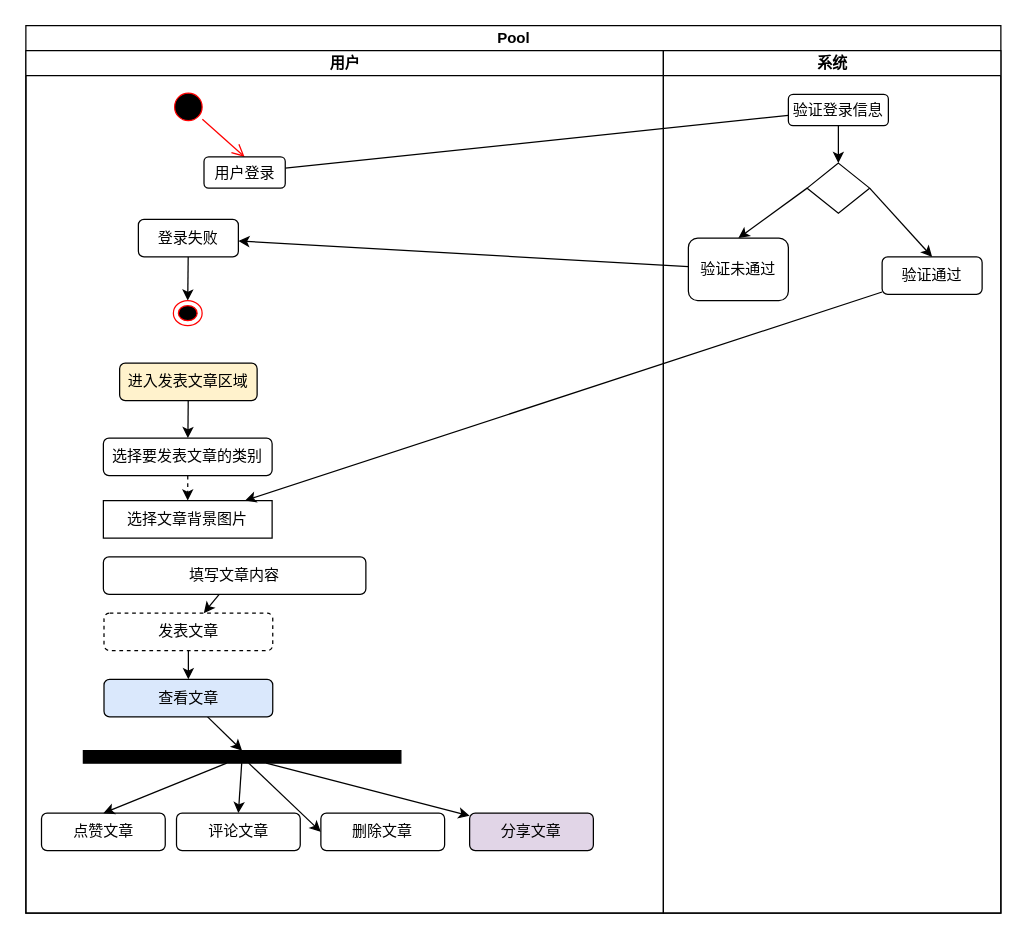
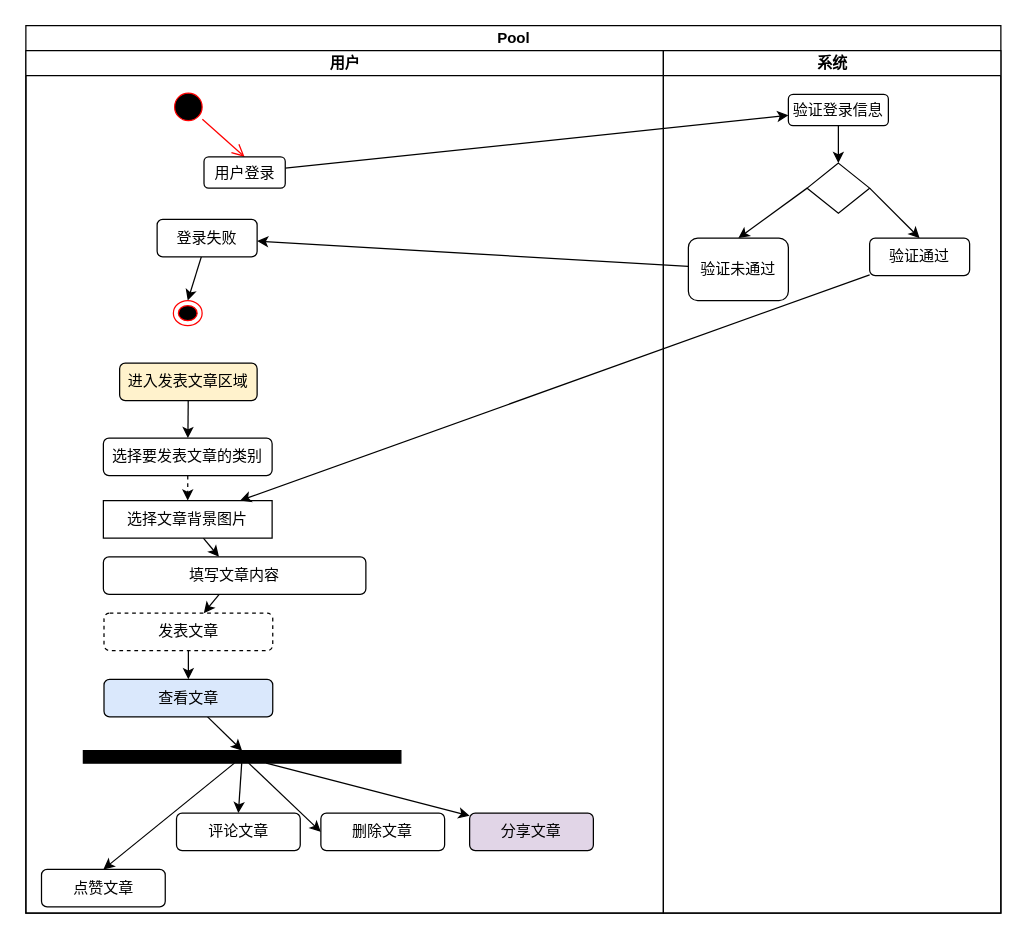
  <mxCell id="0" />
  <mxCell id="1" parent="0" />
  <mxCell id="2" value="Pool" style="swimlane;html=1;childLayout=stackLayout;resizeParent=1;resizeParentMax=0;startSize=20;" vertex="1" parent="1"><mxGeometry x="20" y="20" width="780" height="710" as="geometry" /></mxCell>
- <mxCell id="3" value="" style="edgeStyle=none;rounded=0;orthogonalLoop=1;jettySize=auto;html=1;endArrow=none;" edge="1" parent="2" source="7" target="34"><mxGeometry relative="1" as="geometry" /></mxCell>
+ <mxCell id="3" value="" style="edgeStyle=none;rounded=0;orthogonalLoop=1;jettySize=auto;html=1;" edge="1" parent="2" source="7" target="34"><mxGeometry relative="1" as="geometry" /></mxCell>
  <mxCell id="4" value="用户" style="swimlane;html=1;startSize=20;" vertex="1" parent="2"><mxGeometry y="20" width="510" height="690" as="geometry" /></mxCell>
  <mxCell id="5" value="" style="ellipse;html=1;shape=startState;fillColor=#000000;strokeColor=#ff0000;" vertex="1" parent="4"><mxGeometry x="115" y="30" width="30" height="30" as="geometry" /></mxCell>
  <mxCell id="6" value="" style="html=1;verticalAlign=bottom;endArrow=open;endSize=8;strokeColor=#ff0000;entryX=0.5;entryY=0;entryDx=0;entryDy=0;" edge="1" parent="4" source="5" target="7"><mxGeometry relative="1" as="geometry"><mxPoint x="130" y="120" as="targetPoint" /></mxGeometry></mxCell>
  <mxCell id="7" value="用户登录" style="rounded=1;whiteSpace=wrap;html=1;" vertex="1" parent="4"><mxGeometry x="142.5" y="85" width="65" height="25" as="geometry" /></mxCell>
  <mxCell id="8" style="edgeStyle=none;rounded=0;orthogonalLoop=1;jettySize=auto;html=1;entryX=0.5;entryY=0;entryDx=0;entryDy=0;" edge="1" parent="4" source="9" target="10"><mxGeometry relative="1" as="geometry" /></mxCell>
- <mxCell id="9" value="登录失败" style="rounded=1;whiteSpace=wrap;html=1;" vertex="1" parent="4"><mxGeometry x="90" y="135" width="80" height="30" as="geometry" /></mxCell>
+ <mxCell id="9" value="登录失败" style="rounded=1;whiteSpace=wrap;html=1;" vertex="1" parent="4"><mxGeometry x="105" y="135" width="80" height="30" as="geometry" /></mxCell>
  <mxCell id="10" value="" style="ellipse;html=1;shape=endState;fillColor=#000000;strokeColor=#ff0000;" vertex="1" parent="4"><mxGeometry x="118" y="200" width="23" height="20" as="geometry" /></mxCell>
  <mxCell id="11" value="" style="edgeStyle=none;rounded=0;orthogonalLoop=1;jettySize=auto;html=1;" edge="1" parent="4" source="12" target="14"><mxGeometry relative="1" as="geometry" /></mxCell>
  <mxCell id="12" value="进入发表文章区域" style="rounded=1;whiteSpace=wrap;html=1;fillColor=#fff2cc;" vertex="1" parent="4"><mxGeometry x="75" y="250" width="110" height="30" as="geometry" /></mxCell>
  <mxCell id="13" value="" style="edgeStyle=none;rounded=0;orthogonalLoop=1;jettySize=auto;html=1;dashed=1;" edge="1" parent="4" source="14" target="16"><mxGeometry relative="1" as="geometry" /></mxCell>
  <mxCell id="14" value="选择要发表文章的类别" style="rounded=1;whiteSpace=wrap;html=1;" vertex="1" parent="4"><mxGeometry x="62" y="310" width="135" height="30" as="geometry" /></mxCell>
+ <mxCell id="15" value="" style="edgeStyle=none;rounded=0;orthogonalLoop=1;jettySize=auto;html=1;" edge="1" parent="4" source="16" target="18"><mxGeometry relative="1" as="geometry" /></mxCell>
  <mxCell id="16" value="选择文章背景图片" style="whiteSpace=wrap;html=1;rounded=0;" vertex="1" parent="4"><mxGeometry x="62" y="360" width="135" height="30" as="geometry" /></mxCell>
  <mxCell id="17" value="" style="edgeStyle=none;rounded=0;orthogonalLoop=1;jettySize=auto;html=1;" edge="1" parent="4" source="18" target="20"><mxGeometry relative="1" as="geometry" /></mxCell>
  <mxCell id="18" value="填写文章内容" style="rounded=1;whiteSpace=wrap;html=1;" vertex="1" parent="4"><mxGeometry x="62" y="405" width="210" height="30" as="geometry" /></mxCell>
  <mxCell id="19" value="" style="edgeStyle=none;rounded=0;orthogonalLoop=1;jettySize=auto;html=1;" edge="1" parent="4" source="20" target="22"><mxGeometry relative="1" as="geometry" /></mxCell>
  <mxCell id="20" value="发表文章" style="rounded=1;whiteSpace=wrap;html=1;dashed=1;" vertex="1" parent="4"><mxGeometry x="62.5" y="450" width="135" height="30" as="geometry" /></mxCell>
  <mxCell id="21" style="edgeStyle=none;rounded=0;orthogonalLoop=1;jettySize=auto;html=1;entryX=0.5;entryY=0;entryDx=0;entryDy=0;" edge="1" parent="4" source="22" target="28"><mxGeometry relative="1" as="geometry" /></mxCell>
  <mxCell id="22" value="查看文章" style="rounded=1;whiteSpace=wrap;html=1;fillColor=#dae8fc;" vertex="1" parent="4"><mxGeometry x="62.5" y="503" width="135" height="30" as="geometry" /></mxCell>
- <mxCell id="23" value="点赞文章" style="rounded=1;whiteSpace=wrap;html=1;" vertex="1" parent="4"><mxGeometry x="12.5" y="610" width="99" height="30" as="geometry" /></mxCell>
+ <mxCell id="23" value="点赞文章" style="rounded=1;whiteSpace=wrap;html=1;" vertex="1" parent="4"><mxGeometry x="12.5" y="655" width="99" height="30" as="geometry" /></mxCell>
  <mxCell id="24" style="edgeStyle=none;rounded=0;orthogonalLoop=1;jettySize=auto;html=1;entryX=0.5;entryY=0;entryDx=0;entryDy=0;" edge="1" parent="4" source="28" target="23"><mxGeometry relative="1" as="geometry" /></mxCell>
  <mxCell id="25" style="edgeStyle=none;rounded=0;orthogonalLoop=1;jettySize=auto;html=1;entryX=0.5;entryY=0;entryDx=0;entryDy=0;" edge="1" parent="4" source="28" target="29"><mxGeometry relative="1" as="geometry" /></mxCell>
  <mxCell id="26" style="edgeStyle=none;rounded=0;orthogonalLoop=1;jettySize=auto;html=1;entryX=0;entryY=0.5;entryDx=0;entryDy=0;" edge="1" parent="4" source="28" target="30"><mxGeometry relative="1" as="geometry" /></mxCell>
  <mxCell id="27" style="edgeStyle=none;rounded=0;orthogonalLoop=1;jettySize=auto;html=1;" edge="1" parent="4" source="28" target="31"><mxGeometry relative="1" as="geometry" /></mxCell>
  <mxCell id="28" value="" style="rounded=0;whiteSpace=wrap;html=1;fillColor=#000000;" vertex="1" parent="4"><mxGeometry x="46" y="560" width="254" height="10" as="geometry" /></mxCell>
  <mxCell id="29" value="评论文章" style="rounded=1;whiteSpace=wrap;html=1;" vertex="1" parent="4"><mxGeometry x="120.5" y="610" width="99" height="30" as="geometry" /></mxCell>
  <mxCell id="30" value="删除文章" style="rounded=1;whiteSpace=wrap;html=1;" vertex="1" parent="4"><mxGeometry x="236" y="610" width="99" height="30" as="geometry" /></mxCell>
  <mxCell id="31" value="分享文章" style="rounded=1;whiteSpace=wrap;html=1;fillColor=#e1d5e7;" vertex="1" parent="4"><mxGeometry x="355" y="610" width="99" height="30" as="geometry" /></mxCell>
  <mxCell id="32" value="系统" style="swimlane;html=1;startSize=20;" vertex="1" parent="2"><mxGeometry x="510" y="20" width="270" height="690" as="geometry" /></mxCell>
  <mxCell id="33" style="edgeStyle=none;rounded=0;orthogonalLoop=1;jettySize=auto;html=1;" edge="1" parent="32" source="34" target="37"><mxGeometry relative="1" as="geometry" /></mxCell>
  <mxCell id="34" value="验证登录信息" style="rounded=1;whiteSpace=wrap;html=1;" vertex="1" parent="32"><mxGeometry x="100" y="35" width="80" height="25" as="geometry" /></mxCell>
  <mxCell id="35" style="edgeStyle=none;rounded=0;orthogonalLoop=1;jettySize=auto;html=1;exitX=0;exitY=0.5;exitDx=0;exitDy=0;entryX=0.5;entryY=0;entryDx=0;entryDy=0;" edge="1" parent="32" source="37" target="38"><mxGeometry relative="1" as="geometry" /></mxCell>
  <mxCell id="36" style="edgeStyle=none;rounded=0;orthogonalLoop=1;jettySize=auto;html=1;exitX=1;exitY=0.5;exitDx=0;exitDy=0;entryX=0.5;entryY=0;entryDx=0;entryDy=0;" edge="1" parent="32" source="37" target="39"><mxGeometry relative="1" as="geometry" /></mxCell>
  <mxCell id="37" value="" style="rhombus;whiteSpace=wrap;html=1;" vertex="1" parent="32"><mxGeometry x="115" y="90" width="50" height="40" as="geometry" /></mxCell>
  <mxCell id="38" value="验证未通过" style="rounded=1;whiteSpace=wrap;html=1;" vertex="1" parent="32"><mxGeometry x="20" y="150" width="80" height="50" as="geometry" /></mxCell>
- <mxCell id="39" value="验证通过" style="rounded=1;whiteSpace=wrap;html=1;" vertex="1" parent="32"><mxGeometry x="175" y="165" width="80" height="30" as="geometry" /></mxCell>
+ <mxCell id="39" value="验证通过" style="rounded=1;whiteSpace=wrap;html=1;" vertex="1" parent="32"><mxGeometry x="165" y="150" width="80" height="30" as="geometry" /></mxCell>
  <mxCell id="40" style="edgeStyle=none;rounded=0;orthogonalLoop=1;jettySize=auto;html=1;" edge="1" parent="2" source="38" target="9"><mxGeometry relative="1" as="geometry" /></mxCell>
  <mxCell id="41" style="rounded=0;orthogonalLoop=1;jettySize=auto;html=1;" edge="1" parent="2" source="39" target="16"><mxGeometry relative="1" as="geometry" /></mxCell>
